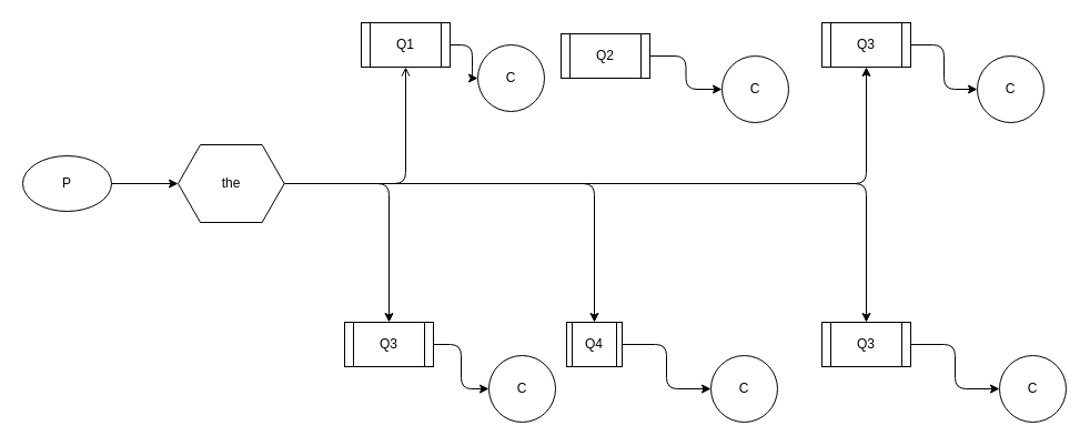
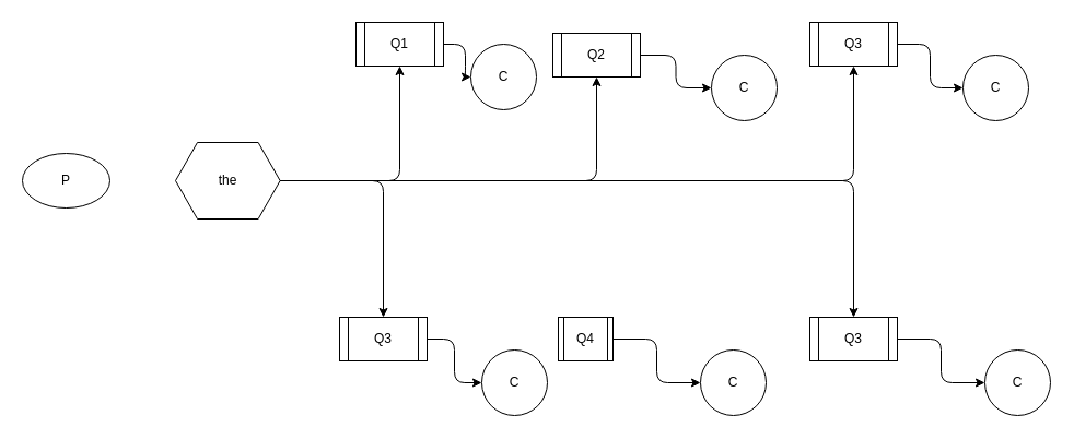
  <mxCell id="0" />
  <mxCell id="1" parent="0" />
- <mxCell id="2" value="" style="edgeStyle=orthogonalEdgeStyle;rounded=1;orthogonalLoop=1;jettySize=auto;html=1;" edge="1" parent="1" source="3" target="7"><mxGeometry relative="1" as="geometry" /></mxCell>
  <mxCell id="3" value="P" style="ellipse;whiteSpace=wrap;html=1;aspect=fixed;rounded=1;" vertex="1" parent="1"><mxGeometry x="20" y="140" width="80" height="50" as="geometry" /></mxCell>
+ <mxCell id="4" value="" style="edgeStyle=orthogonalEdgeStyle;rounded=1;orthogonalLoop=1;jettySize=auto;html=1;" edge="1" parent="1" source="7" target="10"><mxGeometry relative="1" as="geometry" /></mxCell>
  <mxCell id="5" value="" style="edgeStyle=orthogonalEdgeStyle;rounded=1;orthogonalLoop=1;jettySize=auto;html=1;" edge="1" parent="1" source="7" target="26"><mxGeometry relative="1" as="geometry"><mxPoint x="835.1" y="140" as="sourcePoint" /></mxGeometry></mxCell>
  <mxCell id="6" value="" style="edgeStyle=orthogonalEdgeStyle;rounded=1;orthogonalLoop=1;jettySize=auto;html=1;" edge="1" parent="1" source="7" target="23"><mxGeometry relative="1" as="geometry" /></mxCell>
  <mxCell id="7" value="the" style="shape=hexagon;perimeter=hexagonPerimeter2;whiteSpace=wrap;html=1;fixedSize=1;rounded=0;" vertex="1" parent="1"><mxGeometry x="160" y="130" width="95.64" height="70" as="geometry" /></mxCell>
  <mxCell id="8" value="" style="edgeStyle=orthogonalEdgeStyle;rounded=1;orthogonalLoop=1;jettySize=auto;html=1;" edge="1" parent="1" source="9" target="16"><mxGeometry relative="1" as="geometry" /></mxCell>
  <mxCell id="9" value="Q1" style="shape=process;whiteSpace=wrap;html=1;backgroundOutline=1;rounded=0;" vertex="1" parent="1"><mxGeometry x="325" y="20" width="80" height="40" as="geometry" /></mxCell>
  <mxCell id="10" value="Q2" style="shape=process;whiteSpace=wrap;html=1;backgroundOutline=1;rounded=0;" vertex="1" parent="1"><mxGeometry x="505" y="30" width="80" height="40" as="geometry" /></mxCell>
  <mxCell id="11" value="Q3" style="shape=process;whiteSpace=wrap;html=1;backgroundOutline=1;rounded=0;" vertex="1" parent="1"><mxGeometry x="310" y="290" width="80" height="40" as="geometry" /></mxCell>
- <mxCell id="12" value="" style="edgeStyle=orthogonalEdgeStyle;rounded=1;orthogonalLoop=1;jettySize=auto;html=1;endArrow=open;" edge="1" parent="1" source="7" target="9"><mxGeometry relative="1" as="geometry"><mxPoint x="270" y="175" as="sourcePoint" /><mxPoint x="360" y="140" as="targetPoint" /></mxGeometry></mxCell>
+ <mxCell id="12" value="" style="edgeStyle=orthogonalEdgeStyle;rounded=1;orthogonalLoop=1;jettySize=auto;html=1;" edge="1" parent="1" source="7" target="9"><mxGeometry relative="1" as="geometry"><mxPoint x="270" y="175" as="sourcePoint" /><mxPoint x="360" y="140" as="targetPoint" /></mxGeometry></mxCell>
  <mxCell id="13" value="" style="edgeStyle=orthogonalEdgeStyle;rounded=1;orthogonalLoop=1;jettySize=auto;html=1;" edge="1" parent="1" source="7" target="11"><mxGeometry relative="1" as="geometry"><mxPoint x="280" y="185" as="sourcePoint" /><mxPoint x="370" y="150" as="targetPoint" /></mxGeometry></mxCell>
  <mxCell id="14" value="Q4" style="shape=process;whiteSpace=wrap;html=1;backgroundOutline=1;rounded=0;" vertex="1" parent="1"><mxGeometry x="510" y="290" width="50" height="40" as="geometry" /></mxCell>
- <mxCell id="15" value="" style="edgeStyle=orthogonalEdgeStyle;rounded=1;orthogonalLoop=1;jettySize=auto;html=1;" edge="1" parent="1" source="7" target="14"><mxGeometry relative="1" as="geometry"><mxPoint x="270" y="175" as="sourcePoint" /><mxPoint x="560" y="80" as="targetPoint" /></mxGeometry></mxCell>
  <mxCell id="16" value="C" style="ellipse;whiteSpace=wrap;html=1;rounded=1;" vertex="1" parent="1"><mxGeometry x="430" y="40" width="60" height="60" as="geometry" /></mxCell>
  <mxCell id="17" value="" style="edgeStyle=orthogonalEdgeStyle;rounded=1;orthogonalLoop=1;jettySize=auto;html=1;" edge="1" target="18" parent="1" source="10"><mxGeometry relative="1" as="geometry"><mxPoint x="530" y="30" as="sourcePoint" /></mxGeometry></mxCell>
  <mxCell id="18" value="C" style="ellipse;whiteSpace=wrap;html=1;rounded=1;" vertex="1" parent="1"><mxGeometry x="650" y="50" width="60" height="60" as="geometry" /></mxCell>
  <mxCell id="19" value="" style="edgeStyle=orthogonalEdgeStyle;rounded=1;orthogonalLoop=1;jettySize=auto;html=1;" edge="1" target="20" parent="1" source="14"><mxGeometry relative="1" as="geometry"><mxPoint x="660" y="430" as="sourcePoint" /></mxGeometry></mxCell>
  <mxCell id="20" value="C" style="ellipse;whiteSpace=wrap;html=1;rounded=1;" vertex="1" parent="1"><mxGeometry x="640" y="320" width="60" height="60" as="geometry" /></mxCell>
  <mxCell id="21" value="" style="edgeStyle=orthogonalEdgeStyle;rounded=1;orthogonalLoop=1;jettySize=auto;html=1;" edge="1" target="22" parent="1" source="11"><mxGeometry relative="1" as="geometry"><mxPoint x="440" y="490" as="sourcePoint" /></mxGeometry></mxCell>
  <mxCell id="22" value="C" style="ellipse;whiteSpace=wrap;html=1;rounded=1;" vertex="1" parent="1"><mxGeometry x="440" y="320" width="60" height="60" as="geometry" /></mxCell>
  <mxCell id="23" value="Q3" style="shape=process;whiteSpace=wrap;html=1;backgroundOutline=1;rounded=0;" vertex="1" parent="1"><mxGeometry x="740" y="290" width="80" height="40" as="geometry" /></mxCell>
  <mxCell id="24" value="" style="edgeStyle=orthogonalEdgeStyle;rounded=1;orthogonalLoop=1;jettySize=auto;html=1;" edge="1" source="23" target="25" parent="1"><mxGeometry relative="1" as="geometry"><mxPoint x="870" y="490" as="sourcePoint" /></mxGeometry></mxCell>
  <mxCell id="25" value="C" style="ellipse;whiteSpace=wrap;html=1;rounded=1;" vertex="1" parent="1"><mxGeometry x="900" y="320" width="60" height="60" as="geometry" /></mxCell>
  <mxCell id="26" value="Q3" style="shape=process;whiteSpace=wrap;html=1;backgroundOutline=1;rounded=0;" vertex="1" parent="1"><mxGeometry x="740" y="20" width="80" height="40" as="geometry" /></mxCell>
  <mxCell id="27" value="" style="edgeStyle=orthogonalEdgeStyle;rounded=1;orthogonalLoop=1;jettySize=auto;html=1;" edge="1" source="26" target="28" parent="1"><mxGeometry relative="1" as="geometry"><mxPoint x="930" y="225" as="sourcePoint" /></mxGeometry></mxCell>
  <mxCell id="28" value="C" style="ellipse;whiteSpace=wrap;html=1;rounded=1;" vertex="1" parent="1"><mxGeometry x="880" y="50" width="60" height="60" as="geometry" /></mxCell>
